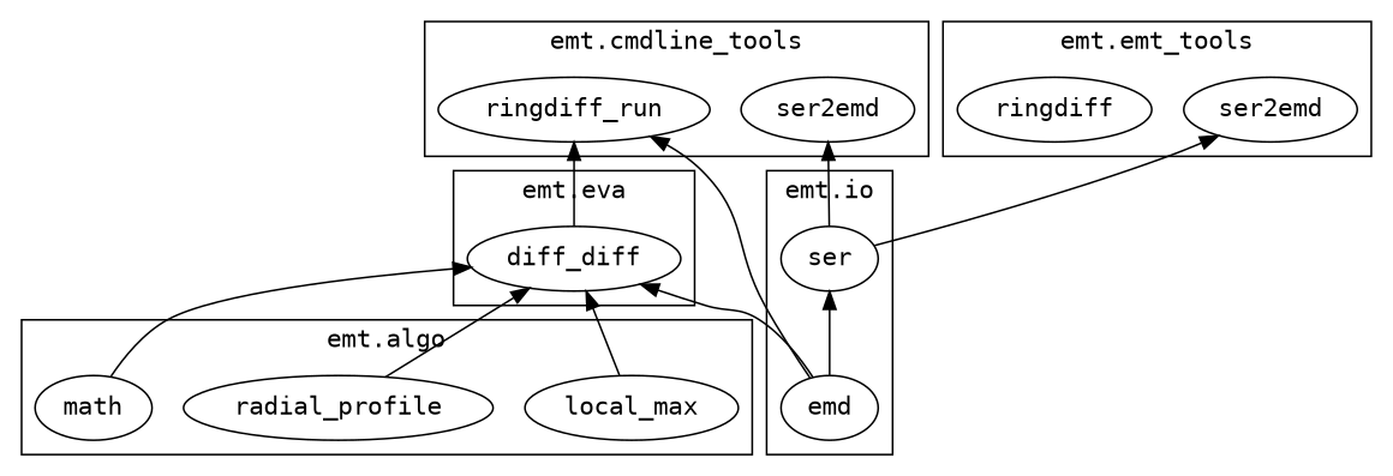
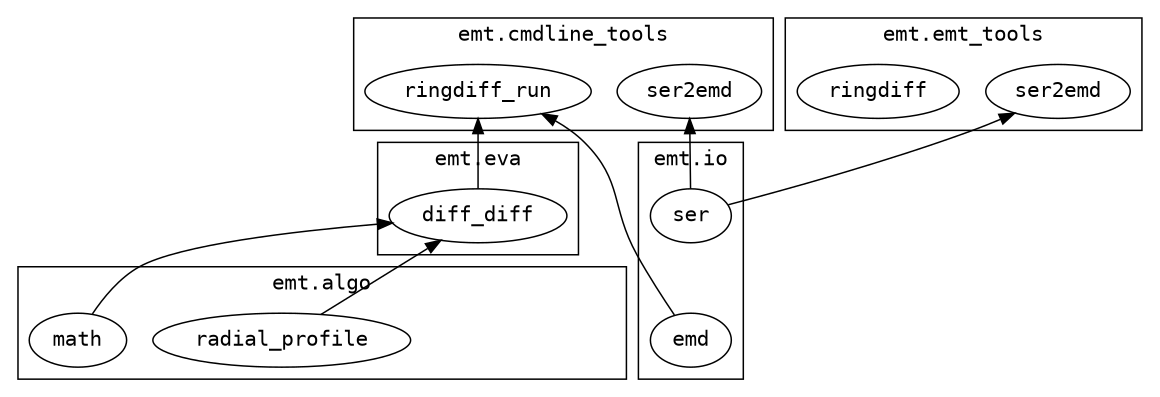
  digraph {
    fontname="DejaVu Sans Mono"
    labelloc=b
    rankdir=BT
    node [fontname="DejaVu Sans Mono"]
    edge [fontname="DejaVu Sans Mono"]
-   n1 [label=local_max]
    n2 [label=radial_profile]
    n3 [label=math]
    n4 [label=emd]
    n5 [label=ser]
    n6 [label=diff_diff]
    n7 [label=ser2emd]
    n8 [label=ringdiff_run]
    n9 [label=ser2emd]
    n10 [label=ringdiff]
    subgraph cluster_1 {
      label="emt.algo"
-     n1
      n2
      n3
    }
    subgraph cluster_2 {
      label="emt.io"
      n4
      n5
    }
    subgraph cluster_3 {
      label="emt.eva"
      n6
    }
    subgraph cluster_4 {
      label="emt.cmdline_tools"
      n7
      n8
    }
    subgraph cluster_5 {
      label="emt.emt_tools"
      n9
      n10
    }
-   n1 -> n6
    n2 -> n6
    n3 -> n6
-   n4 -> n5
-   n4 -> n6
    n4 -> n8
    n5 -> n7
    n5 -> n9
    n6 -> n8
  }
